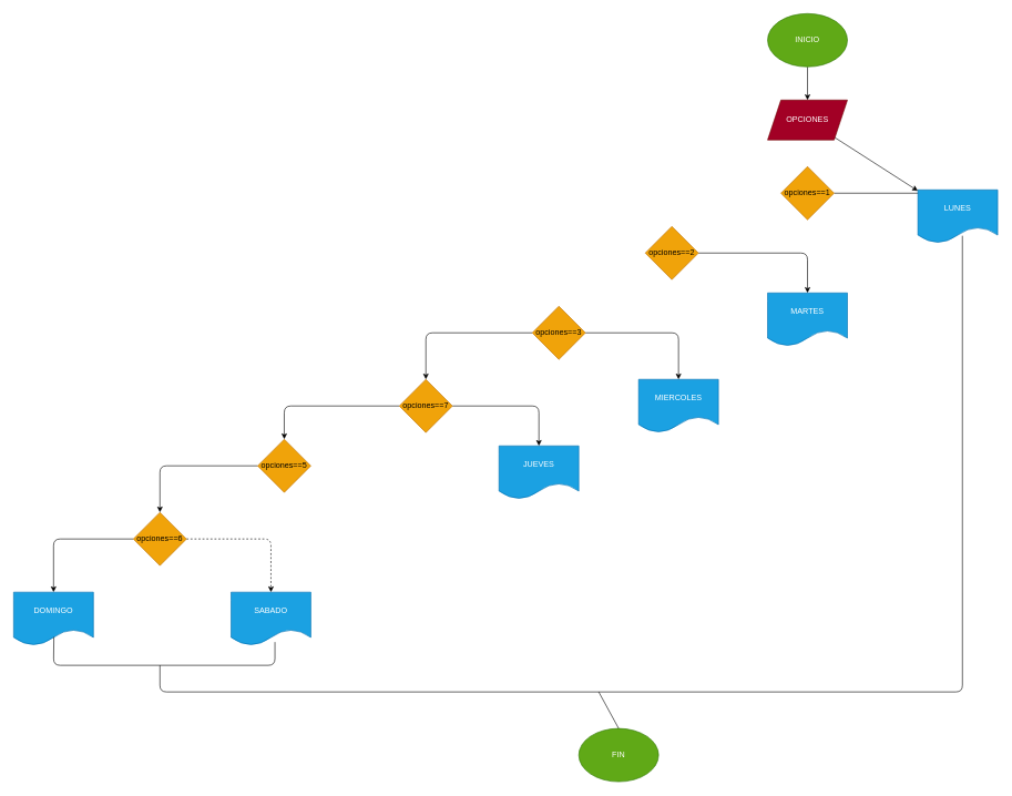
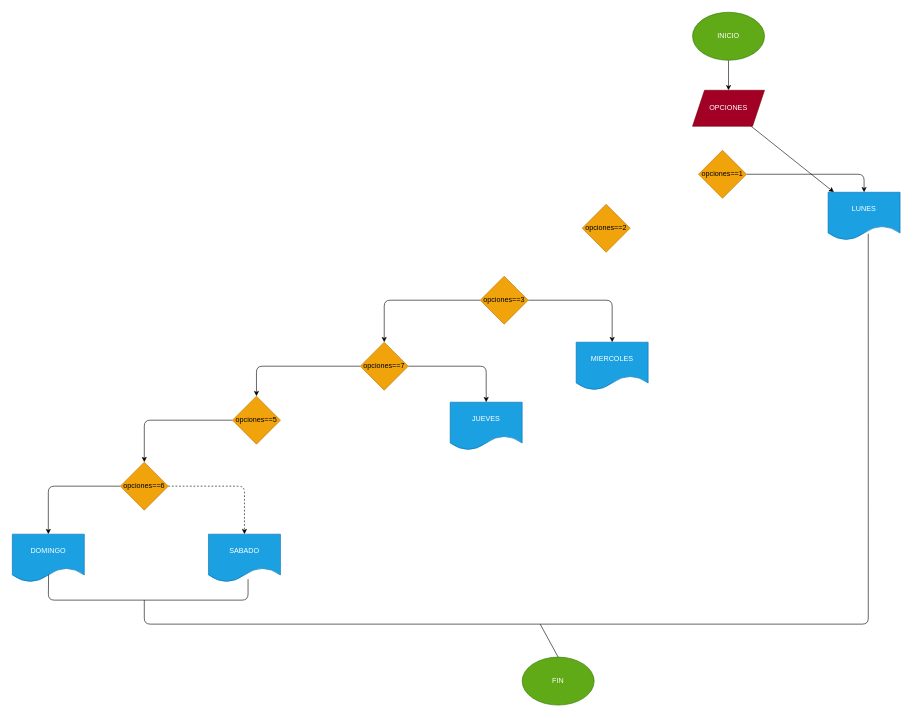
  <mxCell id="0" />
  <mxCell id="1" parent="0" />
  <mxCell id="2" value="" style="edgeStyle=none;html=1;" edge="1" parent="1" source="3" target="5"><mxGeometry relative="1" as="geometry" /></mxCell>
  <mxCell id="3" value="INICIO" style="ellipse;whiteSpace=wrap;html=1;fillColor=#60a917;fontColor=#ffffff;strokeColor=#2D7600;" vertex="1" parent="1"><mxGeometry x="1154" y="20" width="120" height="80" as="geometry" /></mxCell>
  <mxCell id="4" value="" style="edgeStyle=none;html=1;" edge="1" parent="1" source="5" target="8"><mxGeometry relative="1" as="geometry" /></mxCell>
  <mxCell id="5" value="OPCIONES" style="shape=parallelogram;perimeter=parallelogramPerimeter;whiteSpace=wrap;html=1;fixedSize=1;fillColor=#a20025;fontColor=#ffffff;strokeColor=#6F0000;" vertex="1" parent="1"><mxGeometry x="1154" y="150" width="120" height="60" as="geometry" /></mxCell>
  <mxCell id="6" value="" style="edgeStyle=none;html=1;" edge="1" parent="1" source="7" target="8"><mxGeometry relative="1" as="geometry"><Array as="points"><mxPoint x="1440" y="290" /></Array></mxGeometry></mxCell>
- <mxCell id="7" value="opciones==1" style="rhombus;whiteSpace=wrap;html=1;fillColor=#f0a30a;fontColor=#000000;strokeColor=#BD7000;" vertex="1" parent="1"><mxGeometry x="1174" y="250" width="80" height="80" as="geometry" /></mxCell>
- <mxCell id="8" value="LUNES" style="shape=document;whiteSpace=wrap;html=1;boundedLbl=1;fillColor=#1ba1e2;fontColor=#ffffff;strokeColor=#006EAF;" vertex="1" parent="1"><mxGeometry x="1380" y="285" width="120" height="80" as="geometry" /></mxCell>
- <mxCell id="9" value="" style="edgeStyle=none;html=1;" edge="1" parent="1" source="10" target="11"><mxGeometry relative="1" as="geometry"><Array as="points"><mxPoint x="1214" y="380" /></Array></mxGeometry></mxCell>
+ <mxCell id="7" value="opciones==1" style="rhombus;whiteSpace=wrap;html=1;fillColor=#f0a30a;fontColor=#000000;strokeColor=#BD7000;" vertex="1" parent="1"><mxGeometry x="1164" y="250" width="80" height="80" as="geometry" /></mxCell>
+ <mxCell id="8" value="LUNES" style="shape=document;whiteSpace=wrap;html=1;boundedLbl=1;fillColor=#1ba1e2;fontColor=#ffffff;strokeColor=#006EAF;" vertex="1" parent="1"><mxGeometry x="1380" y="320" width="120" height="80" as="geometry" /></mxCell>
  <mxCell id="10" value="opciones==2" style="rhombus;whiteSpace=wrap;html=1;fillColor=#f0a30a;fontColor=#000000;strokeColor=#BD7000;" vertex="1" parent="1"><mxGeometry x="970" y="340" width="80" height="80" as="geometry" /></mxCell>
- <mxCell id="11" value="MARTES" style="shape=document;whiteSpace=wrap;html=1;boundedLbl=1;fillColor=#1ba1e2;fontColor=#ffffff;strokeColor=#006EAF;" vertex="1" parent="1"><mxGeometry x="1154" y="440" width="120" height="80" as="geometry" /></mxCell>
  <mxCell id="12" value="" style="edgeStyle=none;html=1;" edge="1" parent="1" source="14" target="15"><mxGeometry relative="1" as="geometry"><Array as="points"><mxPoint x="1020" y="500" /></Array></mxGeometry></mxCell>
  <mxCell id="13" value="" style="edgeStyle=none;html=1;" edge="1" parent="1" source="14" target="18"><mxGeometry relative="1" as="geometry"><Array as="points"><mxPoint x="640" y="500" /></Array></mxGeometry></mxCell>
  <mxCell id="14" value="opciones==3" style="rhombus;whiteSpace=wrap;html=1;fillColor=#f0a30a;fontColor=#000000;strokeColor=#BD7000;" vertex="1" parent="1"><mxGeometry y="460" width="80" height="80" as="geometry" x="800" /></mxCell>
  <mxCell id="15" value="MIERCOLES" style="shape=document;whiteSpace=wrap;html=1;boundedLbl=1;fillColor=#1ba1e2;fontColor=#ffffff;strokeColor=#006EAF;" vertex="1" parent="1"><mxGeometry x="960" y="570" width="120" height="80" as="geometry" /></mxCell>
  <mxCell id="16" value="" style="edgeStyle=none;html=1;" edge="1" parent="1" source="18" target="19"><mxGeometry relative="1" as="geometry"><Array as="points"><mxPoint x="810" y="610" /></Array></mxGeometry></mxCell>
  <mxCell id="17" value="" style="edgeStyle=none;html=1;" edge="1" parent="1" source="18" target="21"><mxGeometry relative="1" as="geometry"><Array as="points"><mxPoint x="427" y="610" /></Array></mxGeometry></mxCell>
  <mxCell id="18" value="opciones==7" style="rhombus;whiteSpace=wrap;html=1;fillColor=#f0a30a;fontColor=#000000;strokeColor=#BD7000;" vertex="1" parent="1"><mxGeometry x="600" y="570" width="80" height="80" as="geometry" /></mxCell>
  <mxCell id="19" value="JUEVES" style="shape=document;whiteSpace=wrap;html=1;boundedLbl=1;fillColor=#1ba1e2;fontColor=#ffffff;strokeColor=#006EAF;" vertex="1" parent="1"><mxGeometry x="750" y="670" width="120" height="80" as="geometry" /></mxCell>
  <mxCell id="20" value="" style="edgeStyle=none;html=1;" edge="1" parent="1" source="21" target="24"><mxGeometry relative="1" as="geometry"><Array as="points"><mxPoint x="240" y="700" /></Array></mxGeometry></mxCell>
  <mxCell id="21" value="opciones==5" style="rhombus;whiteSpace=wrap;html=1;fillColor=#f0a30a;fontColor=#000000;strokeColor=#BD7000;" vertex="1" parent="1"><mxGeometry x="387" y="660" width="80" height="80" as="geometry" /></mxCell>
  <mxCell id="22" value="" style="edgeStyle=none;html=1;dashed=1;" edge="1" parent="1" source="24" target="25"><mxGeometry relative="1" as="geometry"><Array as="points"><mxPoint x="407" y="810" /></Array></mxGeometry></mxCell>
  <mxCell id="23" value="" style="edgeStyle=none;html=1;" edge="1" parent="1" source="24" target="26"><mxGeometry relative="1" as="geometry"><Array as="points"><mxPoint x="80" y="810" /></Array></mxGeometry></mxCell>
  <mxCell id="24" value="opciones==6" style="rhombus;whiteSpace=wrap;html=1;fillColor=#f0a30a;fontColor=#000000;strokeColor=#BD7000;" vertex="1" parent="1"><mxGeometry x="200" y="770" width="80" height="80" as="geometry" /></mxCell>
  <mxCell id="25" value="SABADO" style="shape=document;whiteSpace=wrap;html=1;boundedLbl=1;fillColor=#1ba1e2;fontColor=#ffffff;strokeColor=#006EAF;" vertex="1" parent="1"><mxGeometry x="347" y="890" width="120" height="80" as="geometry" /></mxCell>
  <mxCell id="26" value="DOMINGO" style="shape=document;whiteSpace=wrap;html=1;boundedLbl=1;fillColor=#1ba1e2;fontColor=#ffffff;strokeColor=#006EAF;" vertex="1" parent="1"><mxGeometry x="20" y="890" width="120" height="80" as="geometry" /></mxCell>
  <mxCell id="27" value="" style="endArrow=none;html=1;exitX=0.504;exitY=0.844;exitDx=0;exitDy=0;exitPerimeter=0;entryX=0.55;entryY=0.938;entryDx=0;entryDy=0;entryPerimeter=0;" edge="1" parent="1" source="26" target="25"><mxGeometry width="50" height="50" relative="1" as="geometry"><mxPoint x="290" y="1090" as="sourcePoint" /><mxPoint x="340" y="1040" as="targetPoint" /><Array as="points"><mxPoint x="80" y="1000" /><mxPoint x="413" y="1000" /></Array></mxGeometry></mxCell>
  <mxCell id="28" value="" style="endArrow=none;html=1;entryX=0.558;entryY=0.863;entryDx=0;entryDy=0;entryPerimeter=0;" edge="1" parent="1" target="8"><mxGeometry width="50" height="50" relative="1" as="geometry"><mxPoint x="240" y="1000" as="sourcePoint" /><mxPoint x="490" y="1080" as="targetPoint" /><Array as="points"><mxPoint x="240" y="1040" /><mxPoint x="1447" y="1040" /></Array></mxGeometry></mxCell>
  <mxCell id="29" value="" style="endArrow=none;html=1;exitX=0.5;exitY=0;exitDx=0;exitDy=0;" edge="1" parent="1" source="30"><mxGeometry width="50" height="50" relative="1" as="geometry"><mxPoint x="900" y="1080" as="sourcePoint" /><mxPoint x="900" y="1040" as="targetPoint" /></mxGeometry></mxCell>
  <mxCell id="30" value="FIN" style="ellipse;whiteSpace=wrap;html=1;fillColor=#60a917;fontColor=#ffffff;strokeColor=#2D7600;" vertex="1" parent="1"><mxGeometry x="870" y="1095" width="120" height="80" as="geometry" /></mxCell>
